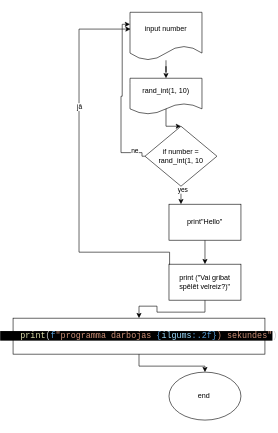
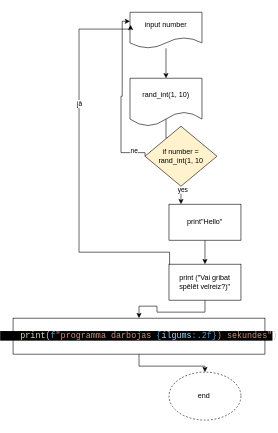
  <mxCell id="0" />
  <mxCell id="1" parent="0" />
  <mxCell id="2" style="edgeStyle=orthogonalEdgeStyle;rounded=0;orthogonalLoop=1;jettySize=auto;html=1;entryX=0.5;entryY=0;entryDx=0;entryDy=0;" parent="1" source="3" target="5" edge="1"><mxGeometry relative="1" as="geometry" /></mxCell>
- <mxCell id="3" value="input number" style="shape=document;whiteSpace=wrap;html=1;boundedLbl=1;" parent="1" vertex="1"><mxGeometry x="215" y="20" width="120" height="80" as="geometry" /></mxCell>
+ <mxCell id="3" value="input number" style="shape=document;whiteSpace=wrap;html=1;boundedLbl=1;" parent="1" vertex="1"><mxGeometry x="215" y="20" width="120" height="60" as="geometry" /></mxCell>
  <mxCell id="4" style="edgeStyle=orthogonalEdgeStyle;rounded=0;orthogonalLoop=1;jettySize=auto;html=1;exitX=0.5;exitY=0.813;exitDx=0;exitDy=0;exitPerimeter=0;" parent="1" source="5" target="8" edge="1"><mxGeometry relative="1" as="geometry"><mxPoint x="275" y="260" as="targetPoint" /></mxGeometry></mxCell>
- <mxCell id="5" value="rand_int(1, 10)" style="shape=document;whiteSpace=wrap;html=1;boundedLbl=1;" parent="1" vertex="1"><mxGeometry x="215" y="130" width="120" height="60" as="geometry" /></mxCell>
+ <mxCell id="5" value="rand_int(1, 10)" style="shape=document;whiteSpace=wrap;html=1;boundedLbl=1;" parent="1" vertex="1"><mxGeometry x="215" y="130" width="120" height="80" as="geometry" /></mxCell>
  <mxCell id="6" style="edgeStyle=orthogonalEdgeStyle;rounded=0;orthogonalLoop=1;jettySize=auto;html=1;" parent="1" source="8" target="12" edge="1"><mxGeometry relative="1" as="geometry"><mxPoint x="340" y="330" as="targetPoint" /><Array as="points"><mxPoint x="340" y="260" /></Array></mxGeometry></mxCell>
  <mxCell id="7" value="yes" style="edgeLabel;html=1;align=center;verticalAlign=middle;resizable=0;points=[];" parent="6" vertex="1" connectable="0"><mxGeometry x="-0.671" y="2" relative="1" as="geometry"><mxPoint as="offset" /></mxGeometry></mxCell>
- <mxCell id="8" value="if number = rand_int(1, 10" style="rhombus;whiteSpace=wrap;html=1;" parent="1" vertex="1"><mxGeometry x="240" y="210" width="120" height="100" as="geometry" /></mxCell>
+ <mxCell id="8" value="if number = rand_int(1, 10" style="rhombus;whiteSpace=wrap;html=1;fillColor=#fff2cc;" parent="1" vertex="1"><mxGeometry x="240" y="210" width="120" height="100" as="geometry" /></mxCell>
  <mxCell id="9" style="edgeStyle=orthogonalEdgeStyle;rounded=0;orthogonalLoop=1;jettySize=auto;html=1;entryX=0;entryY=0.25;entryDx=0;entryDy=0;exitX=0;exitY=0.5;exitDx=0;exitDy=0;" parent="1" source="8" target="3" edge="1"><mxGeometry relative="1" as="geometry"><mxPoint x="230" y="254" as="sourcePoint" /><mxPoint x="202.04" y="30" as="targetPoint" /><Array as="points"><mxPoint x="235" y="254" /><mxPoint x="200" y="254" /><mxPoint x="200" y="160" /><mxPoint x="202" y="160" /><mxPoint x="202" y="40" /></Array></mxGeometry></mxCell>
  <mxCell id="10" value="ne" style="edgeLabel;html=1;align=center;verticalAlign=middle;resizable=0;points=[];" parent="9" vertex="1" connectable="0"><mxGeometry x="-0.822" y="-4" relative="1" as="geometry"><mxPoint as="offset" /></mxGeometry></mxCell>
  <mxCell id="11" value="" style="edgeStyle=orthogonalEdgeStyle;rounded=0;orthogonalLoop=1;jettySize=auto;html=1;" parent="1" source="12" target="14" edge="1"><mxGeometry relative="1" as="geometry" /></mxCell>
  <mxCell id="12" value="print&quot;Hello&quot;" style="rounded=0;whiteSpace=wrap;html=1;" parent="1" vertex="1"><mxGeometry x="280" y="340" width="120" height="60" as="geometry" /></mxCell>
  <mxCell id="13" value="" style="edgeStyle=orthogonalEdgeStyle;rounded=0;orthogonalLoop=1;jettySize=auto;html=1;" edge="1" parent="1" source="14" target="19"><mxGeometry relative="1" as="geometry" /></mxCell>
  <mxCell id="14" value="print (&quot;Vai gribat spēlēt velreiz?)&quot;" style="rounded=0;whiteSpace=wrap;html=1;" parent="1" vertex="1"><mxGeometry x="280" y="440" width="120" height="60" as="geometry" /></mxCell>
- <mxCell id="15" value="end&amp;nbsp;" style="ellipse;whiteSpace=wrap;html=1;" parent="1" vertex="1"><mxGeometry x="280" y="620" width="120" height="80" as="geometry" /></mxCell>
+ <mxCell id="15" value="end&amp;nbsp;" style="ellipse;whiteSpace=wrap;html=1;dashed=1;" parent="1" vertex="1"><mxGeometry x="280" y="620" width="120" height="80" as="geometry" /></mxCell>
  <mxCell id="16" style="edgeStyle=orthogonalEdgeStyle;rounded=0;orthogonalLoop=1;jettySize=auto;html=1;entryX=0.008;entryY=0.35;entryDx=0;entryDy=0;entryPerimeter=0;" parent="1" target="3" edge="1"><mxGeometry relative="1" as="geometry"><mxPoint x="280" y="440" as="sourcePoint" /><mxPoint x="160.04" y="60" as="targetPoint" /><Array as="points"><mxPoint x="281" y="440" /><mxPoint x="281" y="420" /><mxPoint x="130" y="420" /><mxPoint x="130" y="48" /></Array></mxGeometry></mxCell>
  <mxCell id="17" value="jā" style="edgeLabel;html=1;align=center;verticalAlign=middle;resizable=0;points=[];" parent="16" vertex="1" connectable="0"><mxGeometry x="0.318" relative="1" as="geometry"><mxPoint as="offset" /></mxGeometry></mxCell>
  <mxCell id="18" value="" style="edgeStyle=orthogonalEdgeStyle;rounded=0;orthogonalLoop=1;jettySize=auto;html=1;" edge="1" parent="1" source="19" target="15"><mxGeometry relative="1" as="geometry" /></mxCell>
  <mxCell id="19" value="&lt;div style=&quot;color: rgb(204, 204, 204); font-family: Consolas, &amp;quot;Courier New&amp;quot;, monospace; font-size: 14px; line-height: 19px; white-space: pre;&quot;&gt;&lt;div style=&quot;line-height: 19px;&quot;&gt;&lt;div style=&quot;background-color: light-dark(rgb(31, 31, 31), rgb(210, 210, 210));&quot;&gt;&lt;/div&gt;&lt;div style=&quot;&quot;&gt;&lt;span&gt;&lt;span style=&quot;background-color: rgb(0, 0, 0);&quot;&gt;&amp;nbsp; &amp;nbsp; &lt;span style=&quot;color: rgb(220, 220, 170);&quot;&gt;print&lt;/span&gt;(&lt;span style=&quot;color: rgb(86, 156, 214);&quot;&gt;f&lt;/span&gt;&lt;span style=&quot;color: rgb(206, 145, 120);&quot;&gt;&quot;programma darbojas &lt;/span&gt;&lt;span style=&quot;color: rgb(86, 156, 214);&quot;&gt;{&lt;/span&gt;&lt;span style=&quot;color: rgb(156, 220, 254);&quot;&gt;ilgums&lt;/span&gt;&lt;span style=&quot;color: rgb(86, 156, 214);&quot;&gt;:.2f}&lt;/span&gt;&lt;span style=&quot;color: rgb(206, 145, 120);&quot;&gt;) sekundes&quot;&lt;/span&gt;&lt;/span&gt;)&lt;/span&gt;&lt;/div&gt;&lt;/div&gt;&lt;/div&gt;" style="whiteSpace=wrap;html=1;rounded=0;" vertex="1" parent="1"><mxGeometry x="20" y="530" width="420" height="60" as="geometry" /></mxCell>
